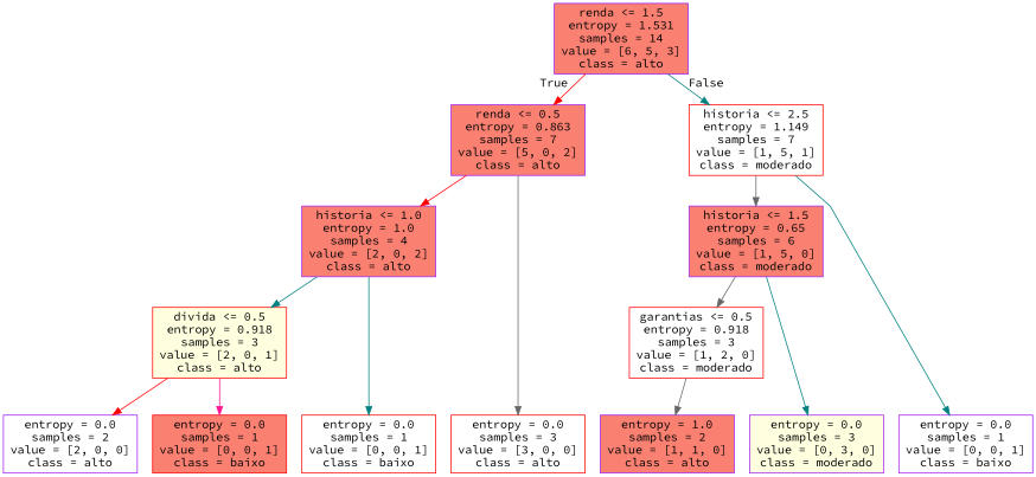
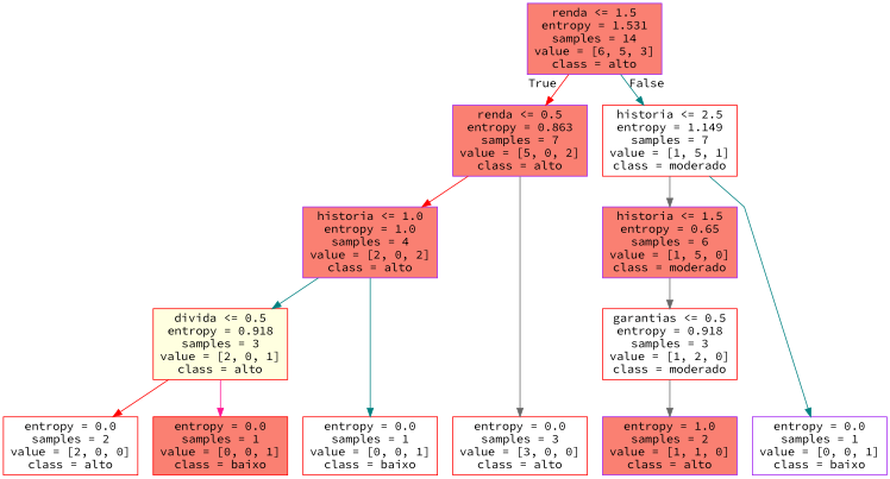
  digraph {
    fontname="Source Code Pro"
    ranksep=equally
    splines=polyline
    node [color=purple fillcolor=salmon fontname="Source Code Pro" shape=box style=filled]
    edge [color=teal fontname="Source Code Pro"]
    n1 [label="renda <= 1.5\nentropy = 1.531\nsamples = 14\nvalue = [6, 5, 3]\nclass = alto"]
    n2 [label="renda <= 0.5\nentropy = 0.863\nsamples = 7\nvalue = [5, 0, 2]\nclass = alto"]
    n3 [color=red fillcolor=white label="historia <= 2.5\nentropy = 1.149\nsamples = 7\nvalue = [1, 5, 1]\nclass = moderado"]
    n4 [label="historia <= 1.0\nentropy = 1.0\nsamples = 4\nvalue = [2, 0, 2]\nclass = alto"]
    n5 [label="historia <= 1.5\nentropy = 0.65\nsamples = 6\nvalue = [1, 5, 0]\nclass = moderado"]
    n6 [color=red fillcolor=lightyellow label="divida <= 0.5\nentropy = 0.918\nsamples = 3\nvalue = [2, 0, 1]\nclass = alto"]
    n7 [color=red fillcolor=white label="garantias <= 0.5\nentropy = 0.918\nsamples = 3\nvalue = [1, 2, 0]\nclass = moderado"]
    n8 [color=red fillcolor=white label="entropy = 0.0\nsamples = 3\nvalue = [3, 0, 0]\nclass = alto"]
    n9 [color=red fillcolor=white label="entropy = 0.0\nsamples = 1\nvalue = [0, 0, 1]\nclass = baixo"]
-   n10 [fillcolor=white label="entropy = 0.0\nsamples = 2\nvalue = [2, 0, 0]\nclass = alto"]
+   n10 [color=red fillcolor=white label="entropy = 0.0\nsamples = 2\nvalue = [2, 0, 0]\nclass = alto"]
    n11 [color=red label="entropy = 0.0\nsamples = 1\nvalue = [0, 0, 1]\nclass = baixo"]
-   n12 [fillcolor=lightyellow label="entropy = 0.0\nsamples = 3\nvalue = [0, 3, 0]\nclass = moderado"]
    n13 [label="entropy = 1.0\nsamples = 2\nvalue = [1, 1, 0]\nclass = alto"]
    n14 [fillcolor=white label="entropy = 0.0\nsamples = 1\nvalue = [0, 0, 1]\nclass = baixo"]
    subgraph sub_1 {
      rank=same
      n1
    }
    subgraph sub_2 {
      rank=same
      n2
      n3
    }
    subgraph sub_3 {
      rank=same
      n4
      n5
    }
    subgraph sub_4 {
      rank=same
      n6
      n7
    }
    subgraph sub_5 {
      rank=same
      n8
      n9
      n10
      n11
-     n12
      n13
      n14
    }
    n1 -> n2 [color=red headlabel=True labelangle=45 labeldistance=2.5]
    n1 -> n3 [headlabel=False labelangle=-45 labeldistance=2.5]
    n2 -> n4 [color=red]
    n2 -> n8 [color=gray40]
    n3 -> n5 [color=gray40]
    n3 -> n14
    n4 -> n6
    n4 -> n9
    n5 -> n7 [color=gray40]
-   n5 -> n12
    n6 -> n10 [color=red]
    n6 -> n11 [color=deeppink]
    n7 -> n13 [color=gray40]
  }
